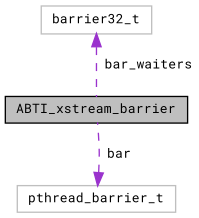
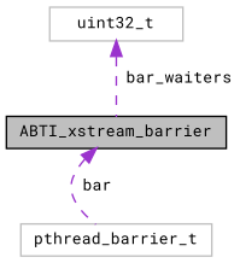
  digraph {
    fontname="Roboto Mono"
    node [color=grey75 fillcolor=white fontname="Roboto Mono" fontsize=10 shape=record style=filled]
    edge [color=darkorchid3 dir=back fontname="Roboto Mono" fontsize=10 labelfontname=Helvetica labelfontsize=10 style=dashed]
    n1 [color=black fillcolor=grey75 fontcolor=black height=0.2 label=ABTI_xstream_barrier width=0.4]
    n2 [height=0.2 label=pthread_barrier_t width=0.4]
-   n3 [height=0.2 label=barrier32_t width=0.4]
-   n2 -> n1 [label=" bar"]
+   n3 [height=0.2 label=uint32_t width=0.4]
+   n1 -> n2 [label=" bar"]
    n3 -> n1 [label=" bar_waiters"]
  }
